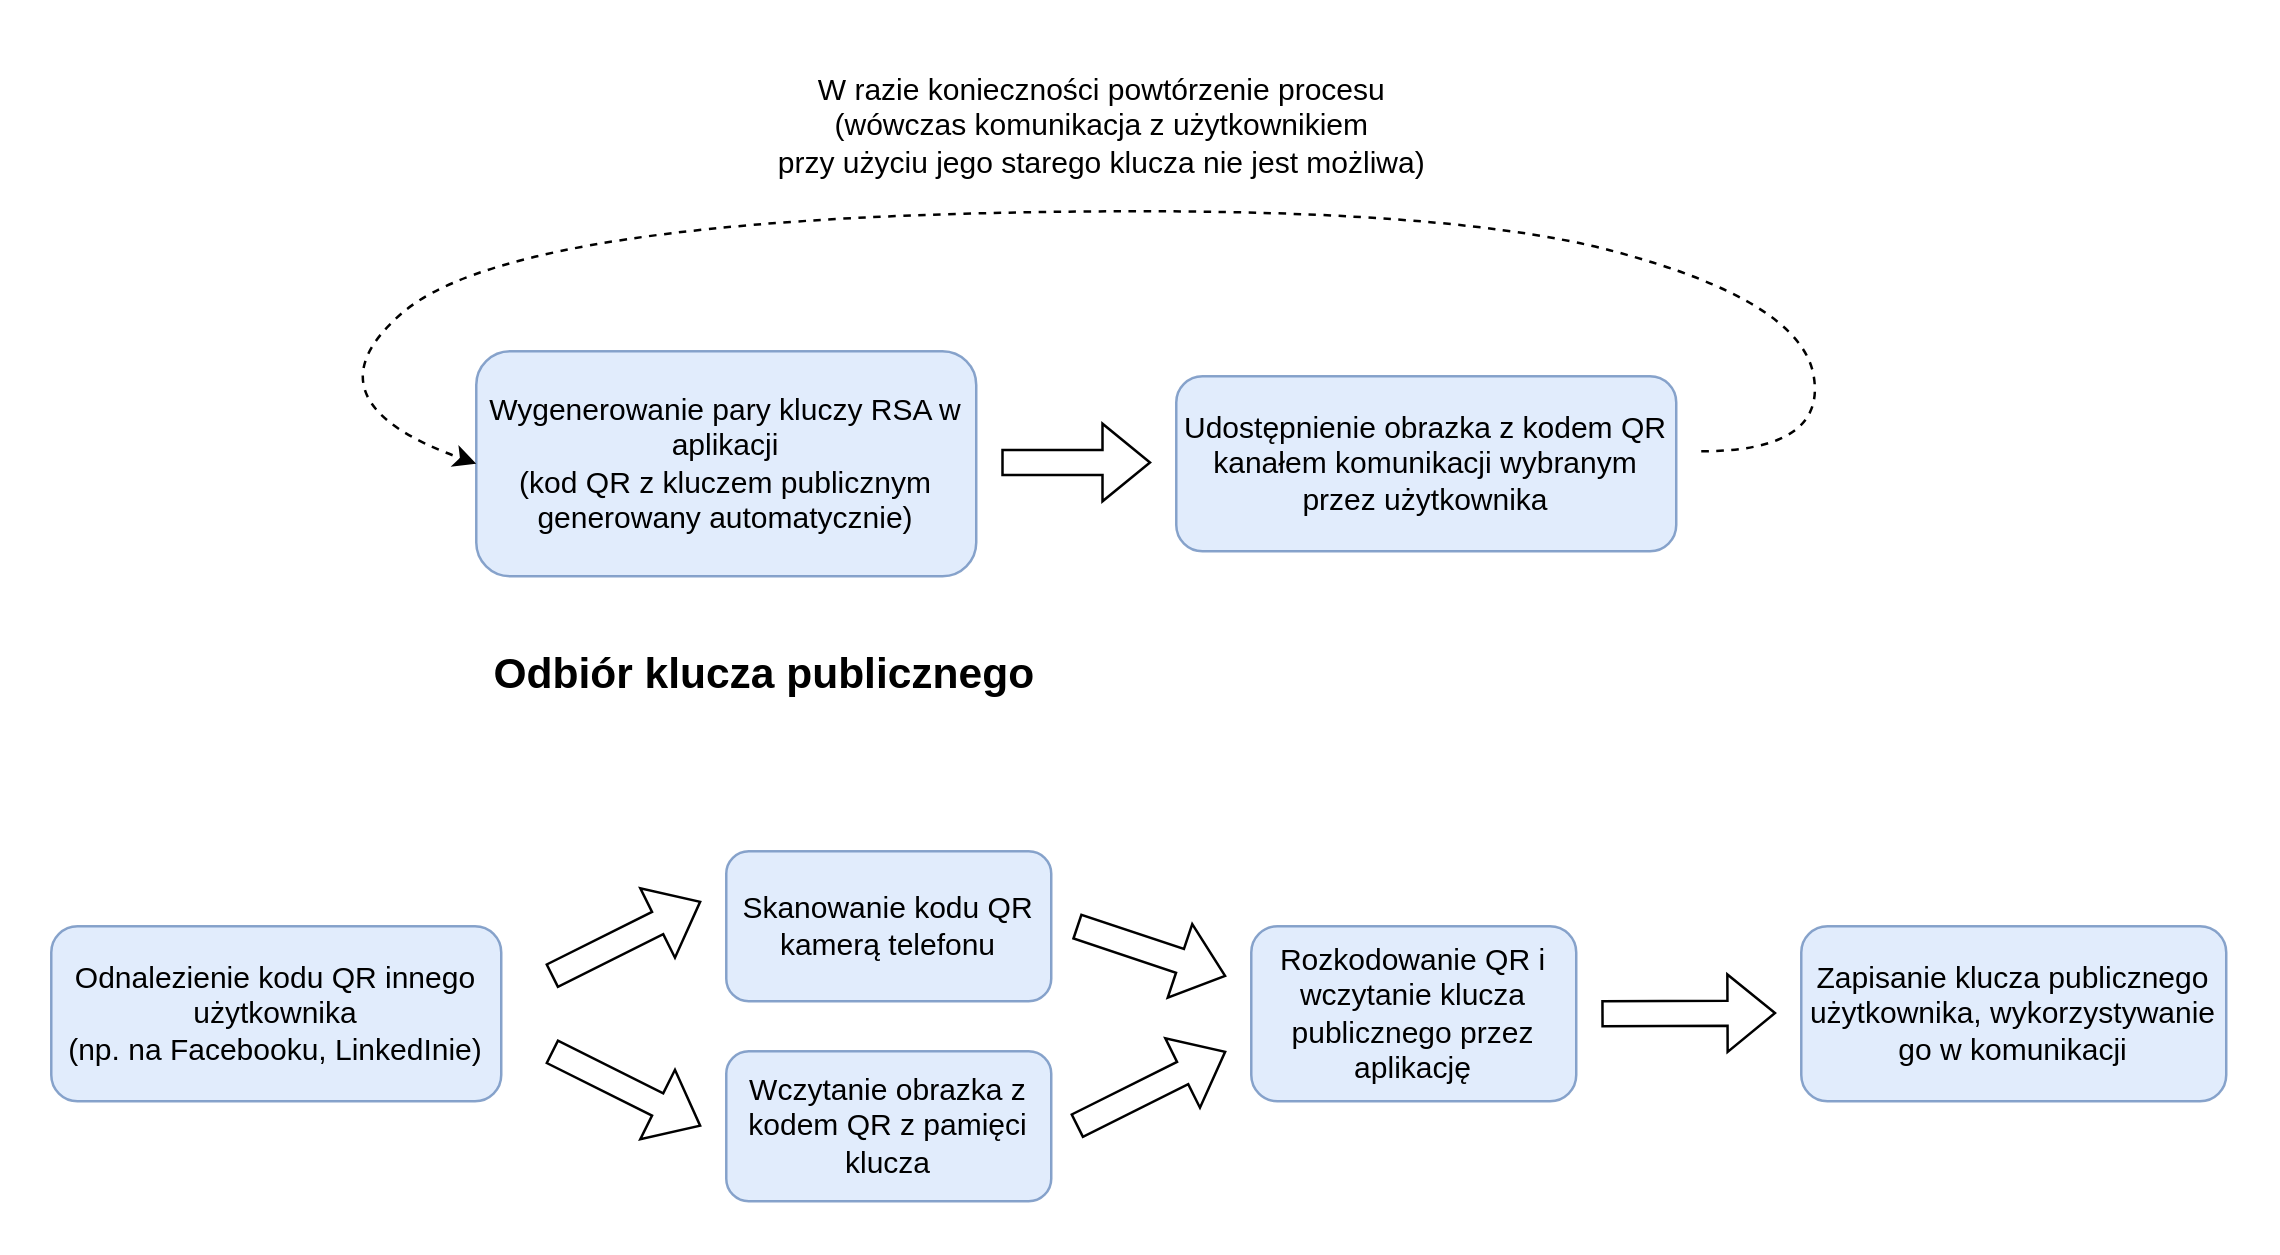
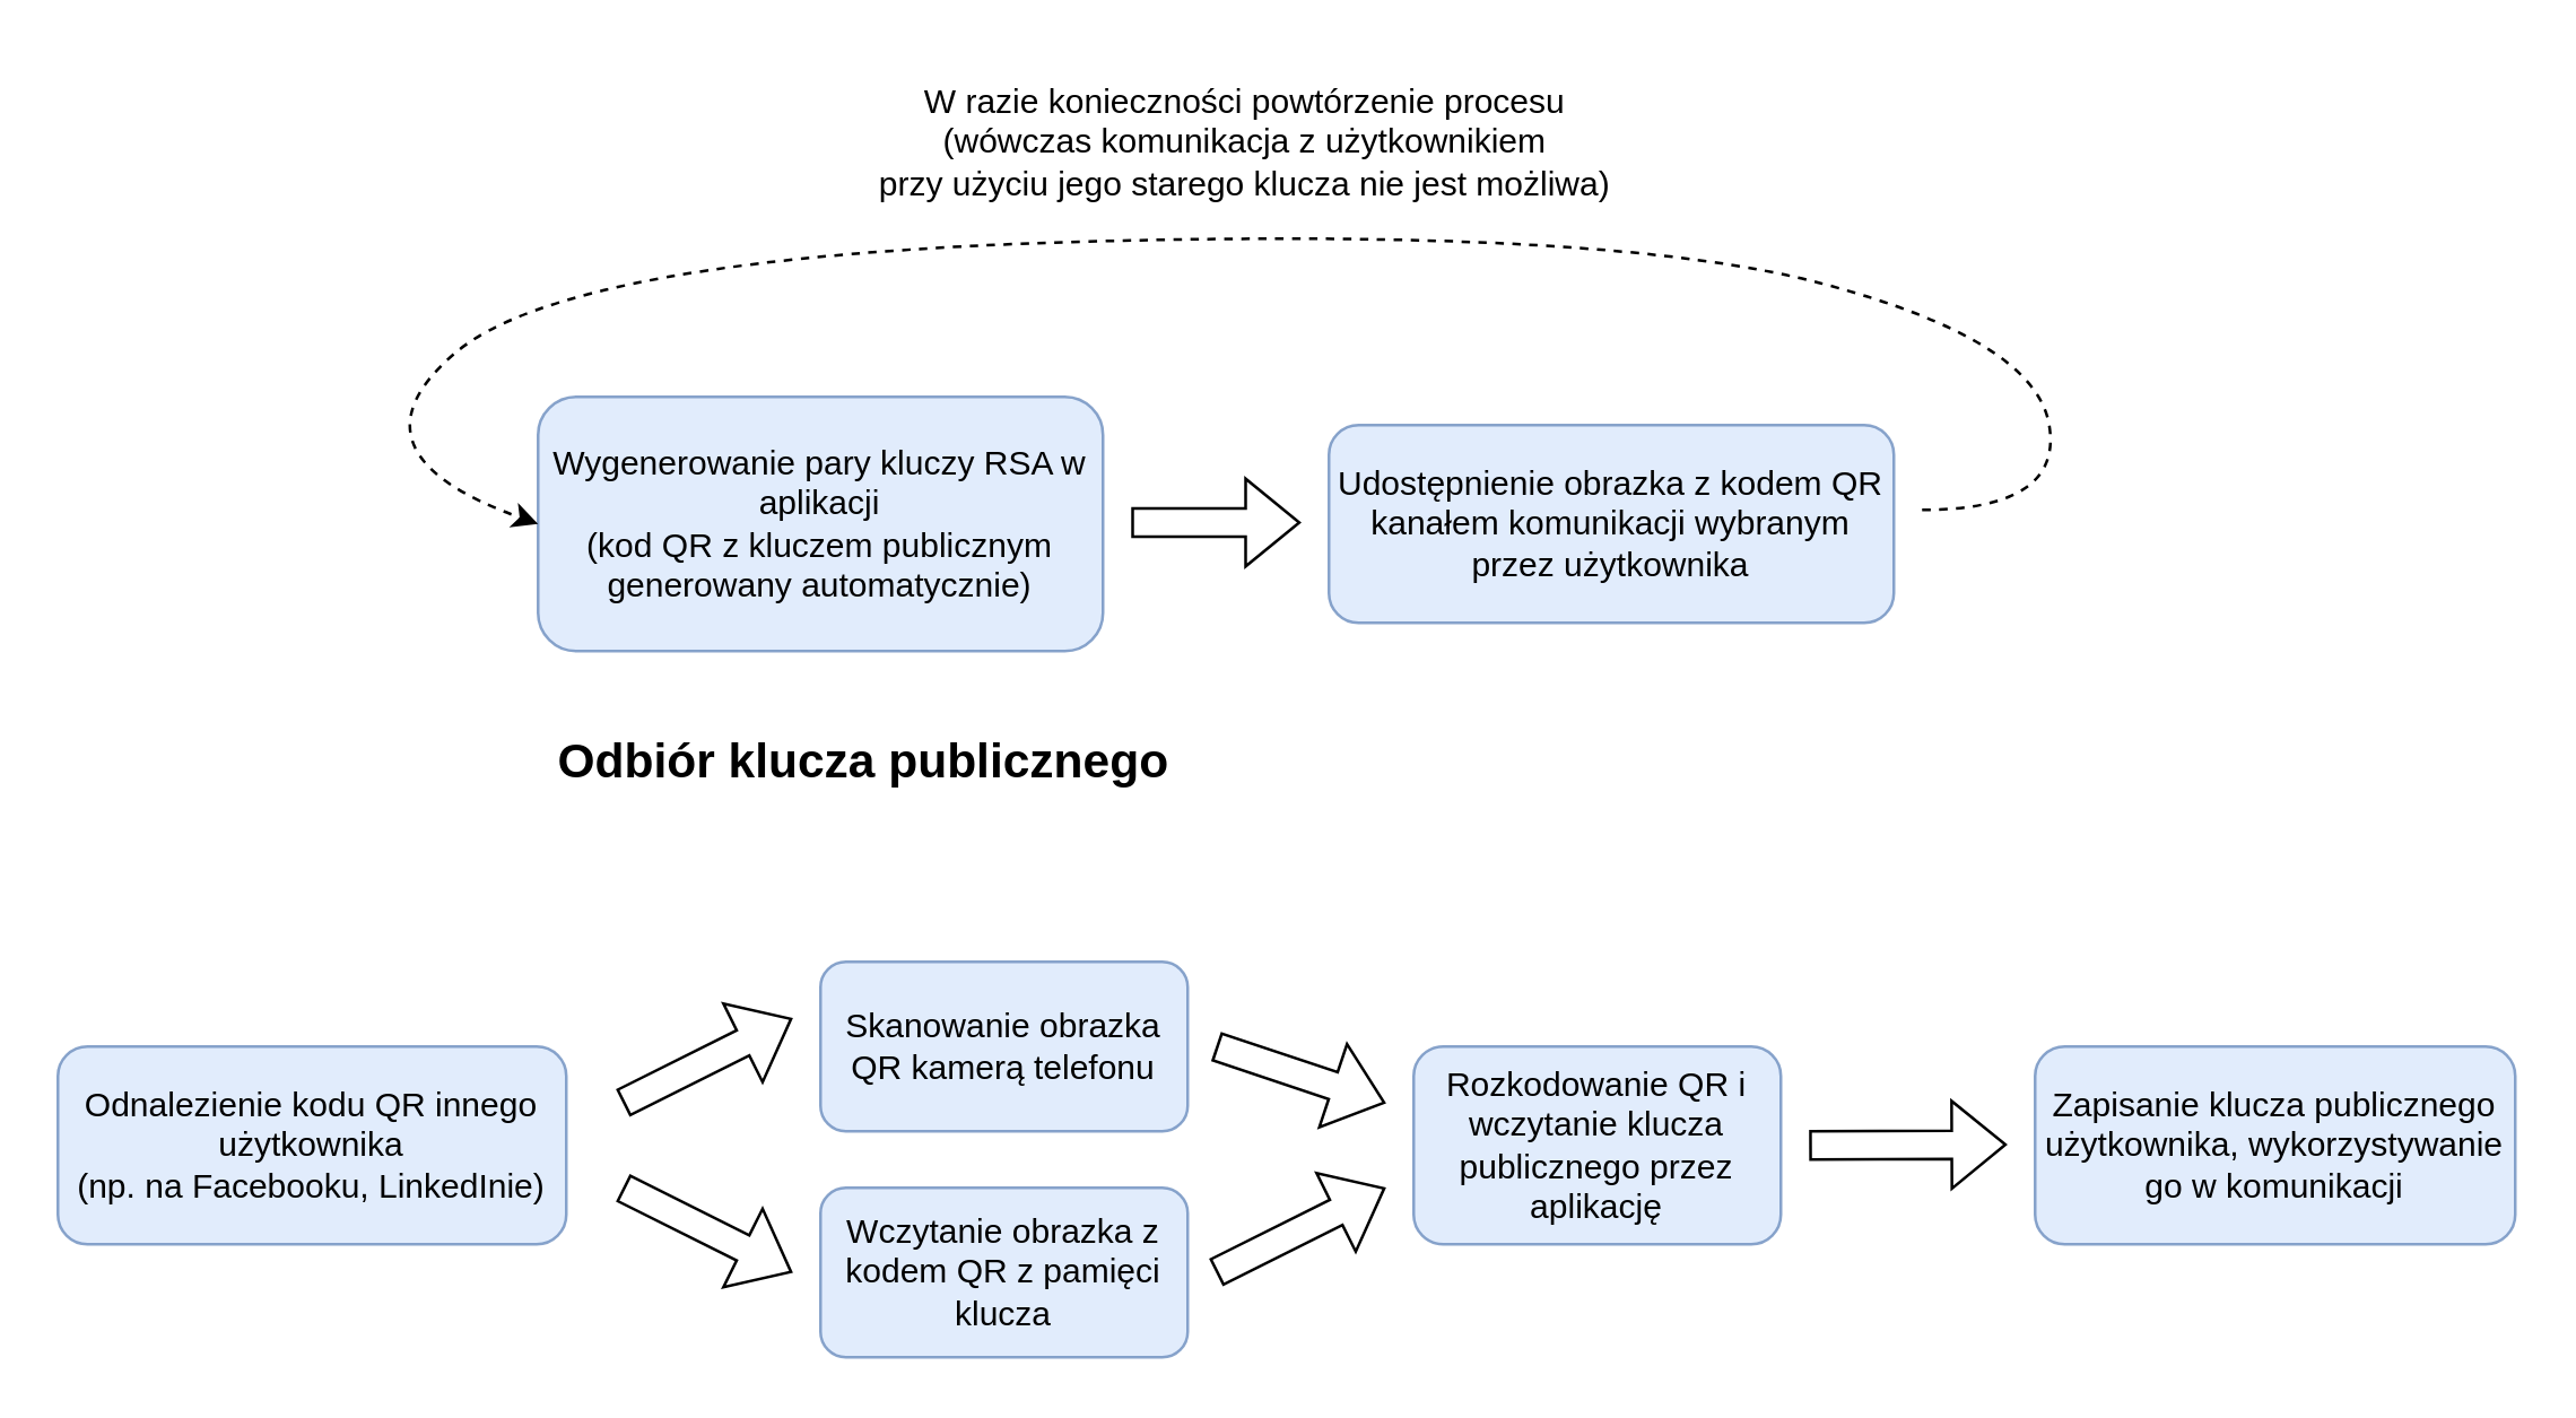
  <mxCell id="0" />
  <mxCell id="1" parent="0" />
- <mxCell id="2" value="Skanowanie kodu QR kamerą telefonu" style="rounded=1;whiteSpace=wrap;html=1;fillColor=#dae8fc;strokeColor=#6c8ebf;opacity=80;" vertex="1" parent="1"><mxGeometry x="290" y="340" width="130" height="60" as="geometry" /></mxCell>
+ <mxCell id="2" value="Skanowanie obrazka QR kamerą telefonu" style="rounded=1;whiteSpace=wrap;html=1;fillColor=#dae8fc;strokeColor=#6c8ebf;opacity=80;" vertex="1" parent="1"><mxGeometry x="290" y="340" width="130" height="60" as="geometry" /></mxCell>
  <mxCell id="3" value="Wczytanie obrazka z kodem QR z pamięci klucza" style="rounded=1;whiteSpace=wrap;html=1;fillColor=#dae8fc;strokeColor=#6c8ebf;opacity=80;" vertex="1" parent="1"><mxGeometry x="290" y="420" width="130" height="60" as="geometry" /></mxCell>
  <mxCell id="4" value="" style="shape=flexArrow;endArrow=classic;html=1;rounded=0;" edge="1" parent="1"><mxGeometry width="50" height="50" relative="1" as="geometry"><mxPoint x="430" y="450" as="sourcePoint" /><mxPoint x="490" y="420" as="targetPoint" /></mxGeometry></mxCell>
  <mxCell id="5" value="" style="shape=flexArrow;endArrow=classic;html=1;rounded=0;" edge="1" parent="1"><mxGeometry width="50" height="50" relative="1" as="geometry"><mxPoint x="430" y="370" as="sourcePoint" /><mxPoint x="490" y="390" as="targetPoint" /></mxGeometry></mxCell>
  <mxCell id="6" value="Rozkodowanie QR i wczytanie klucza publicznego przez aplikację" style="rounded=1;whiteSpace=wrap;html=1;fillColor=#dae8fc;strokeColor=#6c8ebf;opacity=80;" vertex="1" parent="1"><mxGeometry x="500" y="370" width="130" height="70" as="geometry" /></mxCell>
  <mxCell id="7" value="Zapisanie klucza publicznego użytkownika, wykorzystywanie go w komunikacji" style="rounded=1;whiteSpace=wrap;html=1;fillColor=#dae8fc;strokeColor=#6c8ebf;opacity=80;" vertex="1" parent="1"><mxGeometry x="720" y="370" width="170" height="70" as="geometry" /></mxCell>
  <mxCell id="8" value="" style="shape=flexArrow;endArrow=classic;html=1;rounded=0;" edge="1" parent="1"><mxGeometry width="50" height="50" relative="1" as="geometry"><mxPoint x="640" y="405" as="sourcePoint" /><mxPoint x="710" y="404.71" as="targetPoint" /></mxGeometry></mxCell>
  <mxCell id="9" value="Odnalezienie kodu QR innego użytkownika&lt;br&gt;(np. na Facebooku, LinkedInie)" style="rounded=1;whiteSpace=wrap;html=1;fillColor=#dae8fc;strokeColor=#6c8ebf;opacity=80;" vertex="1" parent="1"><mxGeometry x="20" y="370" width="180" height="70" as="geometry" /></mxCell>
  <mxCell id="10" value="" style="shape=flexArrow;endArrow=classic;html=1;rounded=0;" edge="1" parent="1"><mxGeometry width="50" height="50" relative="1" as="geometry"><mxPoint x="220" y="390" as="sourcePoint" /><mxPoint x="280" y="360" as="targetPoint" /></mxGeometry></mxCell>
  <mxCell id="11" value="" style="shape=flexArrow;endArrow=classic;html=1;rounded=0;" edge="1" parent="1"><mxGeometry width="50" height="50" relative="1" as="geometry"><mxPoint x="220" y="420" as="sourcePoint" /><mxPoint x="280" y="450" as="targetPoint" /></mxGeometry></mxCell>
  <mxCell id="12" value="Wygenerowanie pary kluczy RSA w aplikacji&lt;br&gt;(kod QR z kluczem publicznym generowany automatycznie)" style="rounded=1;whiteSpace=wrap;html=1;fillColor=#dae8fc;strokeColor=#6c8ebf;opacity=80;" vertex="1" parent="1"><mxGeometry x="190" y="140" width="200" height="90" as="geometry" /></mxCell>
  <mxCell id="13" value="" style="shape=flexArrow;endArrow=classic;html=1;rounded=0;" edge="1" parent="1"><mxGeometry width="50" height="50" relative="1" as="geometry"><mxPoint x="400" y="184.5" as="sourcePoint" /><mxPoint x="460" y="184.5" as="targetPoint" /></mxGeometry></mxCell>
  <mxCell id="14" value="Udostępnienie obrazka z kodem QR kanałem komunikacji wybranym przez użytkownika" style="rounded=1;whiteSpace=wrap;html=1;fillColor=#dae8fc;strokeColor=#6c8ebf;opacity=80;" vertex="1" parent="1"><mxGeometry x="470" y="150" width="200" height="70" as="geometry" /></mxCell>
  <mxCell id="15" value="" style="curved=1;endArrow=classic;html=1;rounded=0;entryX=0;entryY=0.5;entryDx=0;entryDy=0;dashed=1;" edge="1" parent="1" target="12"><mxGeometry width="50" height="50" relative="1" as="geometry"><mxPoint x="680" y="180" as="sourcePoint" /><mxPoint x="120" y="100" as="targetPoint" /><Array as="points"><mxPoint x="730" y="180" /><mxPoint x="720" y="120" /><mxPoint x="570" y="80" /><mxPoint x="200" y="90" /><mxPoint x="120" y="160" /></Array></mxGeometry></mxCell>
  <mxCell id="16" value="W razie konieczności powtórzenie procesu&lt;br&gt;(wówczas komunikacja z użytkownikiem&lt;br&gt;przy użyciu jego starego klucza nie jest możliwa)" style="text;html=1;align=center;verticalAlign=middle;resizable=0;points=[];autosize=1;strokeColor=none;fillColor=none;" vertex="1" parent="1"><mxGeometry x="300" y="20" width="280" height="60" as="geometry" /></mxCell>
  <mxCell id="17" value="Odbiór klucza publicznego" style="text;html=1;align=center;verticalAlign=middle;resizable=0;points=[];autosize=1;strokeColor=none;fillColor=none;fontSize=17;fontStyle=1" vertex="1" parent="1"><mxGeometry x="185" y="255" width="240" height="30" as="geometry" /></mxCell>
